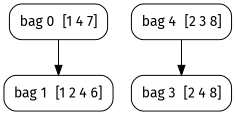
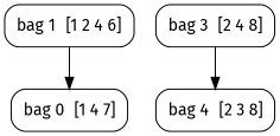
  strict digraph {
    fontname="Fira Sans"
    node [fillcolor=white fontname="Fira Sans" margin="0.11,0.01" shape=box style="rounded,filled"]
    edge [fontname="Fira Sans"]
    n1 [height=0.5 label=<<TABLE BORDER="0" CELLBORDER="0" CELLSPACING="0">               <TR><TD BGCOLOR="white">bag 0</TD><TD PORT="anchor"></TD><TD>[1 4 7]</TD></TR></TABLE>> penwidth=1.0 width=1.3333]
    n2 [height=0.5 label=<<TABLE BORDER="0" CELLBORDER="0" CELLSPACING="0">               <TR><TD BGCOLOR="white">bag 1</TD><TD PORT="anchor"></TD><TD>[1 2 4 6]</TD></TR></TABLE>> penwidth=1.0 width=1.4861]
    n3 [height=0.5 label=<<TABLE BORDER="0" CELLBORDER="0" CELLSPACING="0">               <TR><TD BGCOLOR="white">bag 3</TD><TD PORT="anchor"></TD><TD>[2 4 8]</TD></TR></TABLE>> width=1.3333]
    n4 [height=0.5 label=<<TABLE BORDER="0" CELLBORDER="0" CELLSPACING="0">               <TR><TD BGCOLOR="white">bag 4</TD><TD PORT="anchor"></TD><TD>[2 3 8]</TD></TR></TABLE>> width=1.3333]
-   n1 -> n2
-   n4 -> n3
+   n2 -> n1
+   n3 -> n4
  }
